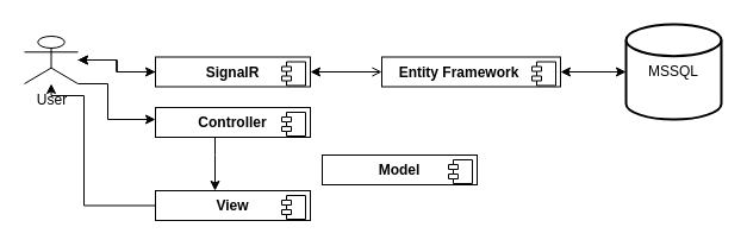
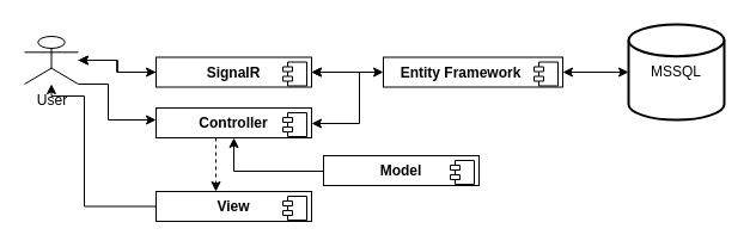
  <mxCell id="0" />
  <mxCell id="1" parent="0" />
  <mxCell id="2" style="edgeStyle=orthogonalEdgeStyle;rounded=0;orthogonalLoop=1;jettySize=auto;html=1;" edge="1" parent="1" source="4" target="14"><mxGeometry relative="1" as="geometry"><mxPoint x="130" y="100" as="targetPoint" /><Array as="points"><mxPoint x="90" y="70" /><mxPoint x="90" y="100" /></Array></mxGeometry></mxCell>
  <mxCell id="3" style="edgeStyle=orthogonalEdgeStyle;rounded=0;orthogonalLoop=1;jettySize=auto;html=1;" edge="1" parent="1" source="4" target="8"><mxGeometry relative="1" as="geometry" /></mxCell>
  <mxCell id="4" value="User" style="shape=umlActor;verticalLabelPosition=bottom;verticalAlign=top;html=1;" vertex="1" parent="1"><mxGeometry x="20" y="30" width="45" height="40" as="geometry" /></mxCell>
  <mxCell id="5" style="edgeStyle=orthogonalEdgeStyle;rounded=0;orthogonalLoop=1;jettySize=auto;html=1;" edge="1" parent="1" source="8" target="4"><mxGeometry relative="1" as="geometry"><mxPoint x="150" y="130" as="targetPoint" /></mxGeometry></mxCell>
  <mxCell id="6" value="" style="edgeStyle=orthogonalEdgeStyle;rounded=0;orthogonalLoop=1;jettySize=auto;html=1;" edge="1" parent="1" source="8" target="4"><mxGeometry relative="1" as="geometry" /></mxCell>
+ <mxCell id="7" style="edgeStyle=orthogonalEdgeStyle;rounded=0;orthogonalLoop=1;jettySize=auto;html=1;startArrow=classic;startFill=1;" edge="1" parent="1" source="8" target="14"><mxGeometry relative="1" as="geometry"><mxPoint x="320" y="110" as="targetPoint" /><Array as="points"><mxPoint x="300" y="60" /><mxPoint x="300" y="103" /></Array></mxGeometry></mxCell>
  <mxCell id="8" value="&lt;p style=&quot;margin: 0px ; margin-top: 6px ; text-align: center&quot;&gt;&lt;b&gt;SignalR&lt;/b&gt;&lt;/p&gt;" style="align=left;overflow=fill;html=1;dropTarget=0;" vertex="1" parent="1"><mxGeometry x="130" y="47.5" width="130" height="25" as="geometry" /></mxCell>
  <mxCell id="9" value="" style="shape=component;jettyWidth=8;jettyHeight=4;" vertex="1" parent="8"><mxGeometry x="1" width="20" height="20" relative="1" as="geometry"><mxPoint x="-24" y="4" as="offset" /></mxGeometry></mxCell>
  <mxCell id="10" value="MSSQL" style="strokeWidth=2;html=1;shape=mxgraph.flowchart.database;whiteSpace=wrap;" vertex="1" parent="1"><mxGeometry x="525" y="20" width="80" height="80" as="geometry" /></mxCell>
- <mxCell id="11" style="edgeStyle=orthogonalEdgeStyle;rounded=0;orthogonalLoop=1;jettySize=auto;html=1;startArrow=classic;startFill=1;endArrow=open;" edge="1" parent="1" source="8" target="21"><mxGeometry relative="1" as="geometry" /></mxCell>
- <mxCell id="13" style="edgeStyle=orthogonalEdgeStyle;rounded=0;orthogonalLoop=1;jettySize=auto;html=1;startArrow=none;startFill=0;endArrow=classic;endFill=1;" edge="1" parent="1" source="14" target="19"><mxGeometry relative="1" as="geometry"><Array as="points"><mxPoint x="180" y="130" /><mxPoint x="180" y="130" /></Array></mxGeometry></mxCell>
+ <mxCell id="11" style="edgeStyle=orthogonalEdgeStyle;rounded=0;orthogonalLoop=1;jettySize=auto;html=1;startArrow=classic;startFill=1;" edge="1" parent="1" source="8" target="21"><mxGeometry relative="1" as="geometry" /></mxCell>
+ <mxCell id="12" style="edgeStyle=orthogonalEdgeStyle;rounded=0;orthogonalLoop=1;jettySize=auto;html=1;startArrow=classic;startFill=1;endArrow=none;endFill=0;" edge="1" parent="1" source="14" target="16"><mxGeometry relative="1" as="geometry"><Array as="points"><mxPoint x="195" y="143" /></Array></mxGeometry></mxCell>
+ <mxCell id="13" style="edgeStyle=orthogonalEdgeStyle;rounded=0;orthogonalLoop=1;jettySize=auto;html=1;startArrow=none;startFill=0;endArrow=classic;endFill=1;dashed=1;" edge="1" parent="1" source="14" target="19"><mxGeometry relative="1" as="geometry"><Array as="points"><mxPoint x="180" y="130" /><mxPoint x="180" y="130" /></Array></mxGeometry></mxCell>
  <mxCell id="14" value="&lt;p style=&quot;margin: 0px ; margin-top: 6px ; text-align: center&quot;&gt;&lt;b&gt;Controller&lt;/b&gt;&lt;/p&gt;" style="align=left;overflow=fill;html=1;dropTarget=0;" vertex="1" parent="1"><mxGeometry x="130" y="90" width="130" height="25" as="geometry" /></mxCell>
  <mxCell id="15" value="" style="shape=component;jettyWidth=8;jettyHeight=4;" vertex="1" parent="14"><mxGeometry x="1" width="20" height="20" relative="1" as="geometry"><mxPoint x="-24" y="4" as="offset" /></mxGeometry></mxCell>
  <mxCell id="16" value="&lt;p style=&quot;margin: 0px ; margin-top: 6px ; text-align: center&quot;&gt;&lt;b&gt;Model&lt;/b&gt;&lt;/p&gt;" style="align=left;overflow=fill;html=1;dropTarget=0;" vertex="1" parent="1"><mxGeometry x="270" y="130" width="130" height="25" as="geometry" /></mxCell>
  <mxCell id="17" value="" style="shape=component;jettyWidth=8;jettyHeight=4;" vertex="1" parent="16"><mxGeometry x="1" width="20" height="20" relative="1" as="geometry"><mxPoint x="-24" y="4" as="offset" /></mxGeometry></mxCell>
  <mxCell id="18" style="edgeStyle=orthogonalEdgeStyle;rounded=0;orthogonalLoop=1;jettySize=auto;html=1;startArrow=none;startFill=0;endArrow=classic;endFill=1;" edge="1" parent="1" source="19" target="4"><mxGeometry relative="1" as="geometry"><Array as="points"><mxPoint x="70" y="173" /><mxPoint x="70" y="80" /></Array></mxGeometry></mxCell>
  <mxCell id="19" value="&lt;p style=&quot;margin: 0px ; margin-top: 6px ; text-align: center&quot;&gt;&lt;b&gt;View&lt;/b&gt;&lt;/p&gt;" style="align=left;overflow=fill;html=1;dropTarget=0;" vertex="1" parent="1"><mxGeometry x="130" y="160" width="130" height="25" as="geometry" /></mxCell>
  <mxCell id="20" value="" style="shape=component;jettyWidth=8;jettyHeight=4;" vertex="1" parent="19"><mxGeometry x="1" width="20" height="20" relative="1" as="geometry"><mxPoint x="-24" y="4" as="offset" /></mxGeometry></mxCell>
  <mxCell id="21" value="&lt;p style=&quot;margin: 0px ; margin-top: 6px ; text-align: center&quot;&gt;&lt;b&gt;Entity Framework&amp;nbsp; &amp;nbsp; &amp;nbsp;&amp;nbsp;&lt;/b&gt;&lt;/p&gt;" style="align=left;overflow=fill;html=1;dropTarget=0;" vertex="1" parent="1"><mxGeometry x="320" y="47.5" width="150" height="25" as="geometry" /></mxCell>
  <mxCell id="22" value="" style="shape=component;jettyWidth=8;jettyHeight=4;" vertex="1" parent="21"><mxGeometry x="1" width="20" height="20" relative="1" as="geometry"><mxPoint x="-24" y="4" as="offset" /></mxGeometry></mxCell>
  <mxCell id="23" style="edgeStyle=orthogonalEdgeStyle;rounded=0;orthogonalLoop=1;jettySize=auto;html=1;startArrow=classic;startFill=1;endArrow=classic;endFill=1;" edge="1" parent="1" source="21" target="10"><mxGeometry relative="1" as="geometry" /></mxCell>
